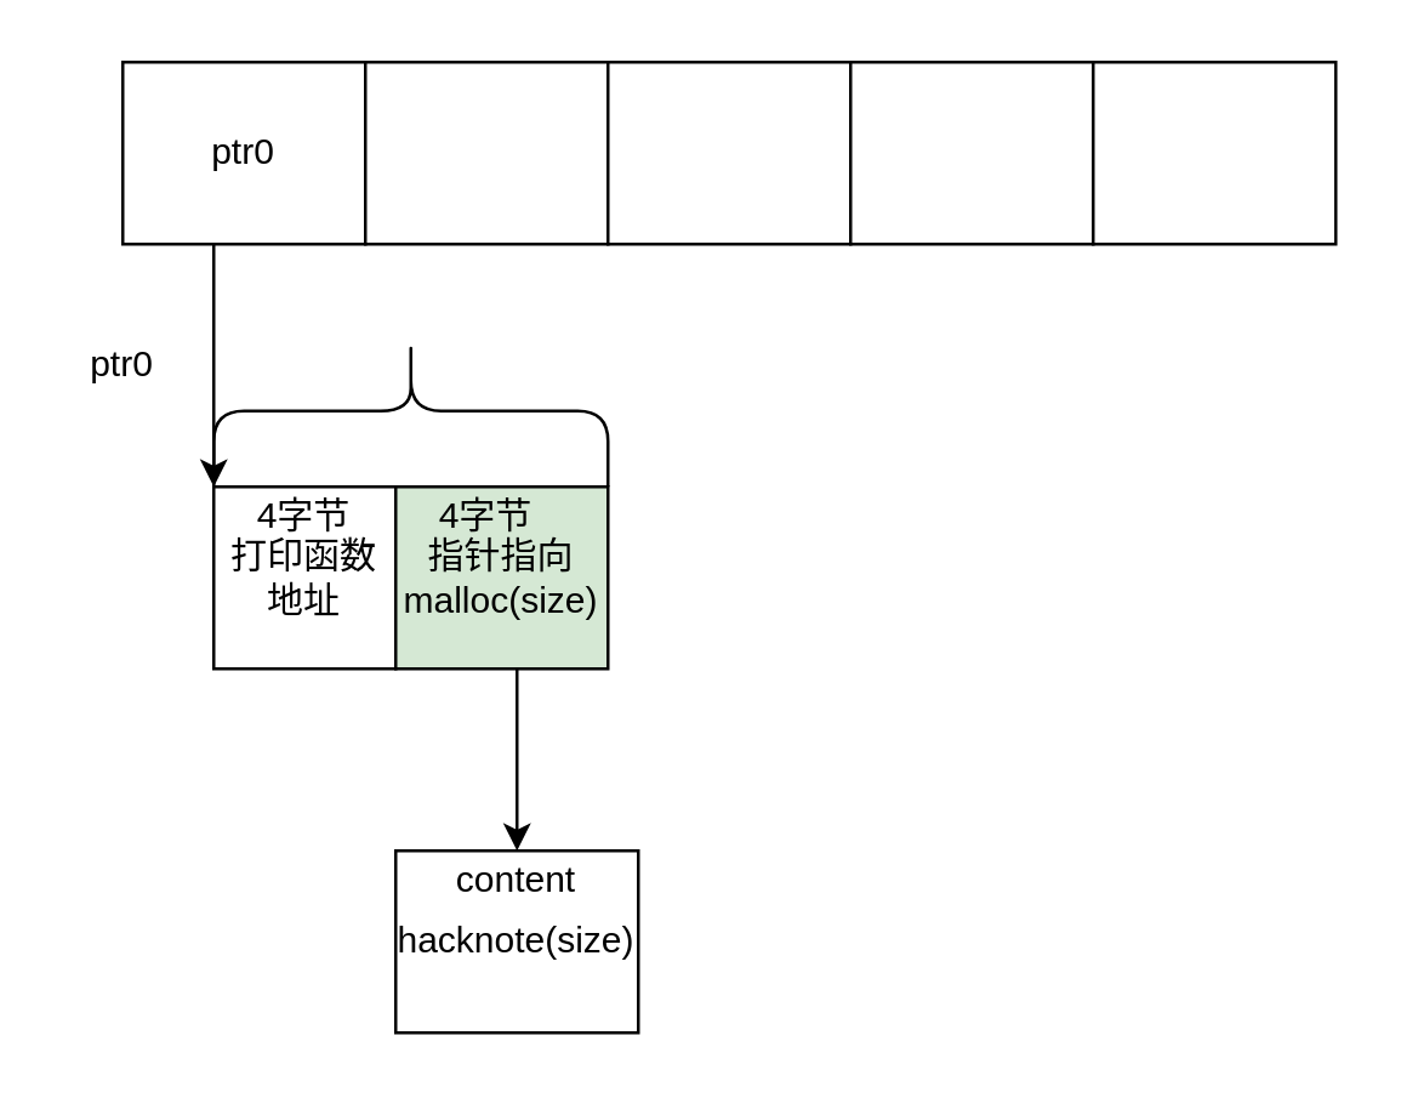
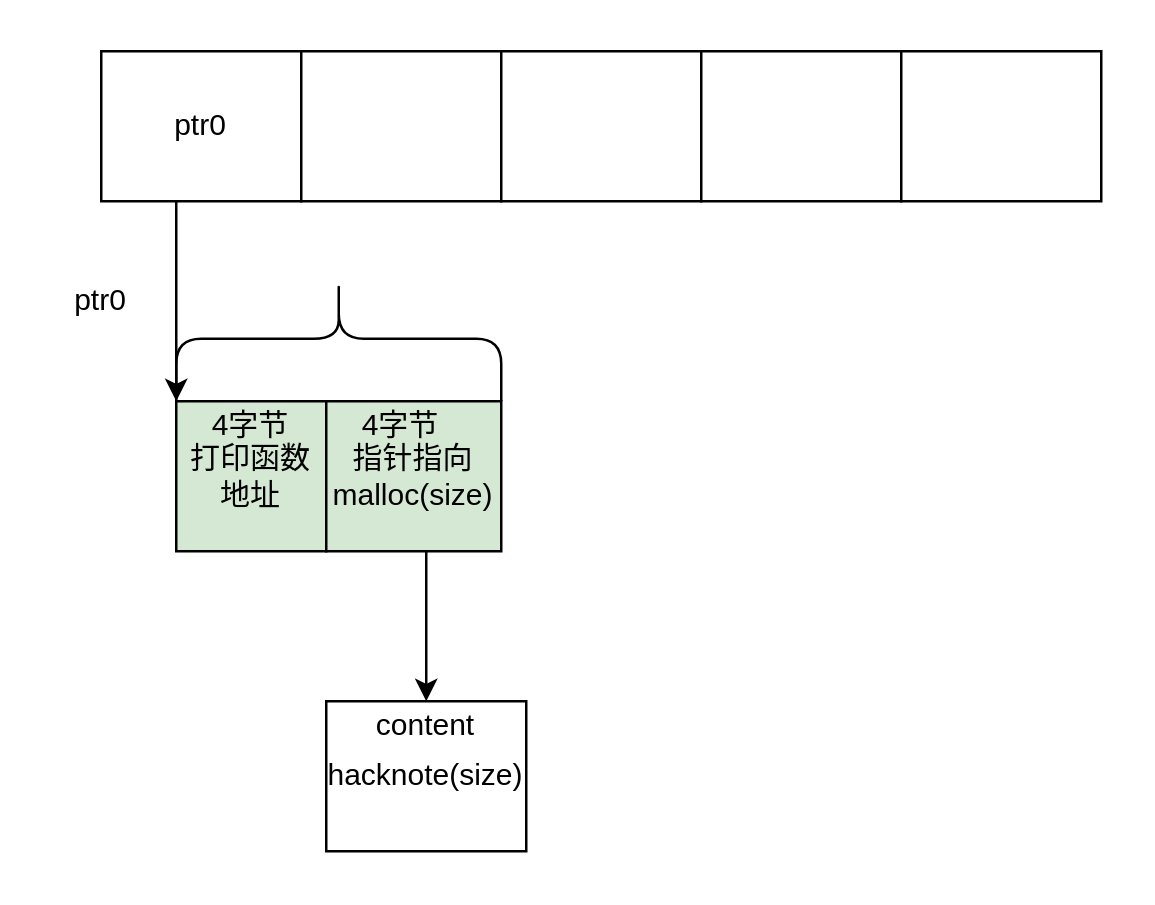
  <mxCell id="0" />
  <mxCell id="1" parent="0" />
  <mxCell id="2" value="" style="rounded=0;whiteSpace=wrap;html=1;" vertex="1" parent="1"><mxGeometry x="40" y="20" width="80" height="60" as="geometry" /></mxCell>
  <mxCell id="3" value="" style="rounded=0;whiteSpace=wrap;html=1;" vertex="1" parent="1"><mxGeometry x="120" y="20" width="80" height="60" as="geometry" /></mxCell>
  <mxCell id="4" value="" style="rounded=0;whiteSpace=wrap;html=1;" vertex="1" parent="1"><mxGeometry x="200" y="20" width="80" height="60" as="geometry" /></mxCell>
  <mxCell id="5" value="" style="rounded=0;whiteSpace=wrap;html=1;" vertex="1" parent="1"><mxGeometry x="280" y="20" width="80" height="60" as="geometry" /></mxCell>
  <mxCell id="6" value="" style="rounded=0;whiteSpace=wrap;html=1;" vertex="1" parent="1"><mxGeometry x="360" y="20" width="80" height="60" as="geometry" /></mxCell>
  <mxCell id="7" value="" style="endArrow=classic;html=1;" edge="1" parent="1"><mxGeometry width="50" height="50" relative="1" as="geometry"><mxPoint x="70" y="80" as="sourcePoint" /><mxPoint x="70" y="160" as="targetPoint" /></mxGeometry></mxCell>
  <mxCell id="8" value="ptr0" style="text;html=1;strokeColor=none;fillColor=none;align=center;verticalAlign=middle;whiteSpace=wrap;rounded=0;" vertex="1" parent="1"><mxGeometry x="20" y="110" width="40" height="20" as="geometry" /></mxCell>
- <mxCell id="9" value="打印函数地址" style="rounded=0;whiteSpace=wrap;html=1;" vertex="1" parent="1"><mxGeometry x="70" y="160" width="60" height="60" as="geometry" /></mxCell>
+ <mxCell id="9" value="打印函数地址" style="rounded=0;whiteSpace=wrap;html=1;fillColor=#d5e8d4;" vertex="1" parent="1"><mxGeometry x="70" y="160" width="60" height="60" as="geometry" /></mxCell>
  <mxCell id="10" value="指针指向malloc(size)" style="rounded=0;whiteSpace=wrap;html=1;fillColor=#d5e8d4;" vertex="1" parent="1"><mxGeometry x="130" y="160" width="70" height="60" as="geometry" /></mxCell>
  <mxCell id="11" value="ptr0" style="text;html=1;strokeColor=none;fillColor=none;align=center;verticalAlign=middle;whiteSpace=wrap;rounded=0;" vertex="1" parent="1"><mxGeometry x="60" y="40" width="40" height="20" as="geometry" /></mxCell>
  <mxCell id="12" value="" style="shape=curlyBracket;whiteSpace=wrap;html=1;rounded=1;rotation=90;" vertex="1" parent="1"><mxGeometry x="110" y="70" width="50" height="130" as="geometry" /></mxCell>
  <mxCell id="13" value="4字节" style="text;html=1;strokeColor=none;fillColor=none;align=center;verticalAlign=middle;whiteSpace=wrap;rounded=0;" vertex="1" parent="1"><mxGeometry x="140" y="160" width="40" height="20" as="geometry" /></mxCell>
  <mxCell id="14" value="4字节" style="text;html=1;strokeColor=none;fillColor=none;align=center;verticalAlign=middle;whiteSpace=wrap;rounded=0;" vertex="1" parent="1"><mxGeometry x="80" y="160" width="40" height="20" as="geometry" /></mxCell>
  <mxCell id="15" value="" style="endArrow=classic;html=1;" edge="1" parent="1"><mxGeometry width="50" height="50" relative="1" as="geometry"><mxPoint x="170" y="220" as="sourcePoint" /><mxPoint x="170" y="280" as="targetPoint" /><Array as="points" /></mxGeometry></mxCell>
  <mxCell id="16" value="hacknote(size)" style="rounded=0;whiteSpace=wrap;html=1;" vertex="1" parent="1"><mxGeometry x="130" y="280" width="80" height="60" as="geometry" /></mxCell>
  <mxCell id="17" value="content" style="text;html=1;strokeColor=none;fillColor=none;align=center;verticalAlign=middle;whiteSpace=wrap;rounded=0;" vertex="1" parent="1"><mxGeometry x="150" y="280" width="40" height="20" as="geometry" /></mxCell>
